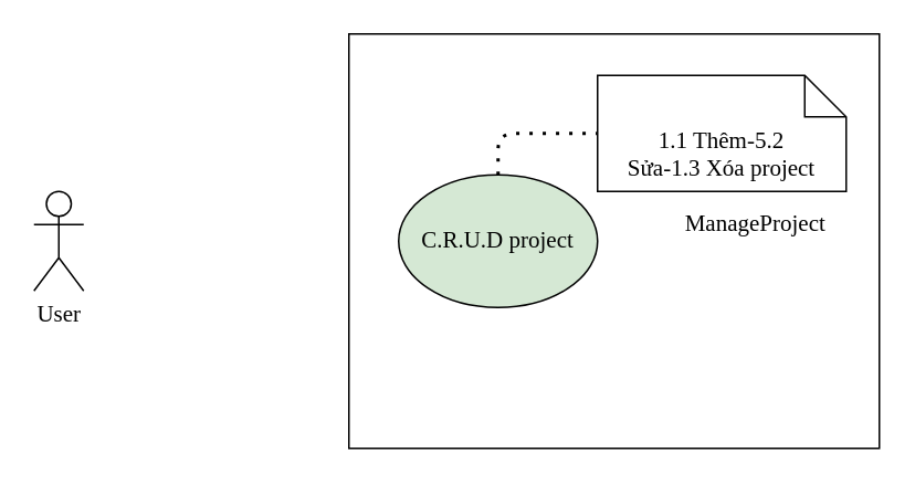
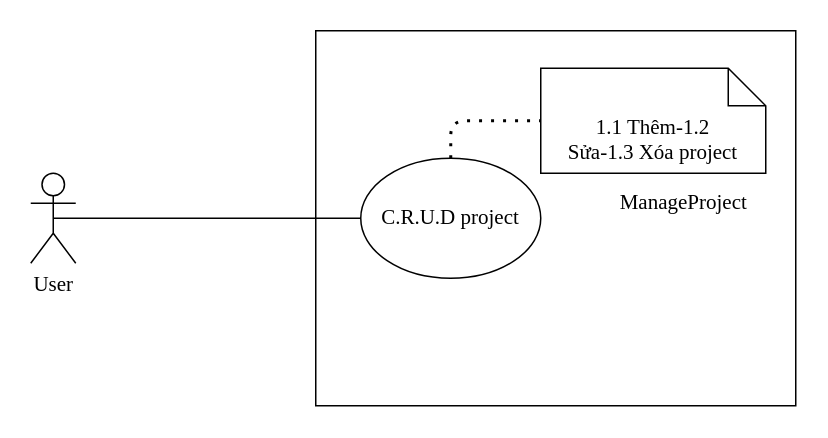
  <mxCell id="0" />
  <mxCell id="1" parent="0" />
  <mxCell id="2" value="" style="rounded=0;whiteSpace=wrap;html=1;fontFamily=Verdana;fontSize=14;" parent="1" vertex="1"><mxGeometry x="210" y="20" width="320" height="250" as="geometry" /></mxCell>
  <mxCell id="3" value="ManageProject" style="text;html=1;align=center;verticalAlign=middle;resizable=0;points=[];autosize=1;fontFamily=Verdana;fontSize=14;" parent="1" vertex="1"><mxGeometry x="395" y="125" width="120" height="20" as="geometry" /></mxCell>
  <mxCell id="4" value="User" style="shape=umlActor;verticalLabelPosition=bottom;verticalAlign=top;html=1;outlineConnect=0;fontFamily=Verdana;fontSize=14;" parent="1" vertex="1"><mxGeometry x="20" y="115" width="30" height="60" as="geometry" /></mxCell>
- <mxCell id="5" value="C.R.U.D project" style="ellipse;whiteSpace=wrap;html=1;fontFamily=Verdana;fontSize=14;fillColor=#d5e8d4;" parent="1" vertex="1"><mxGeometry x="240" y="105" width="120" height="80" as="geometry" /></mxCell>
- <mxCell id="7" value="&lt;div&gt;1.1 Thêm-5.2&lt;/div&gt;&lt;div&gt;Sửa-1.3 Xóa project&lt;/div&gt;" style="shape=note2;boundedLbl=1;whiteSpace=wrap;html=1;size=25;verticalAlign=top;align=center;fontFamily=Verdana;fontSize=14;" parent="1" vertex="1"><mxGeometry x="360" y="45" width="150" height="70" as="geometry" /></mxCell>
+ <mxCell id="5" value="C.R.U.D project" style="ellipse;whiteSpace=wrap;html=1;fontFamily=Verdana;fontSize=14;" parent="1" vertex="1"><mxGeometry x="240" y="105" width="120" height="80" as="geometry" /></mxCell>
+ <mxCell id="6" value="" style="endArrow=none;html=1;fontFamily=Verdana;fontSize=14;entryX=0;entryY=0.5;entryDx=0;entryDy=0;exitX=0.5;exitY=0.5;exitDx=0;exitDy=0;exitPerimeter=0;" parent="1" source="4" target="5" edge="1"><mxGeometry width="50" height="50" relative="1" as="geometry"><mxPoint x="250" y="260" as="sourcePoint" /><mxPoint x="300" y="210" as="targetPoint" /></mxGeometry></mxCell>
+ <mxCell id="7" value="&lt;div&gt;1.1 Thêm-1.2&lt;/div&gt;&lt;div&gt;Sửa-1.3 Xóa project&lt;/div&gt;" style="shape=note2;boundedLbl=1;whiteSpace=wrap;html=1;size=25;verticalAlign=top;align=center;fontFamily=Verdana;fontSize=14;" parent="1" vertex="1"><mxGeometry x="360" y="45" width="150" height="70" as="geometry" /></mxCell>
  <mxCell id="8" value="" style="endArrow=none;dashed=1;html=1;dashPattern=1 3;strokeWidth=2;fontFamily=Verdana;fontSize=14;entryX=0;entryY=0.5;entryDx=0;entryDy=0;entryPerimeter=0;exitX=0.5;exitY=0;exitDx=0;exitDy=0;" parent="1" source="5" target="7" edge="1"><mxGeometry width="50" height="50" relative="1" as="geometry"><mxPoint x="250" y="260" as="sourcePoint" /><mxPoint x="300" y="210" as="targetPoint" /><Array as="points"><mxPoint x="300" y="80" /></Array></mxGeometry></mxCell>
